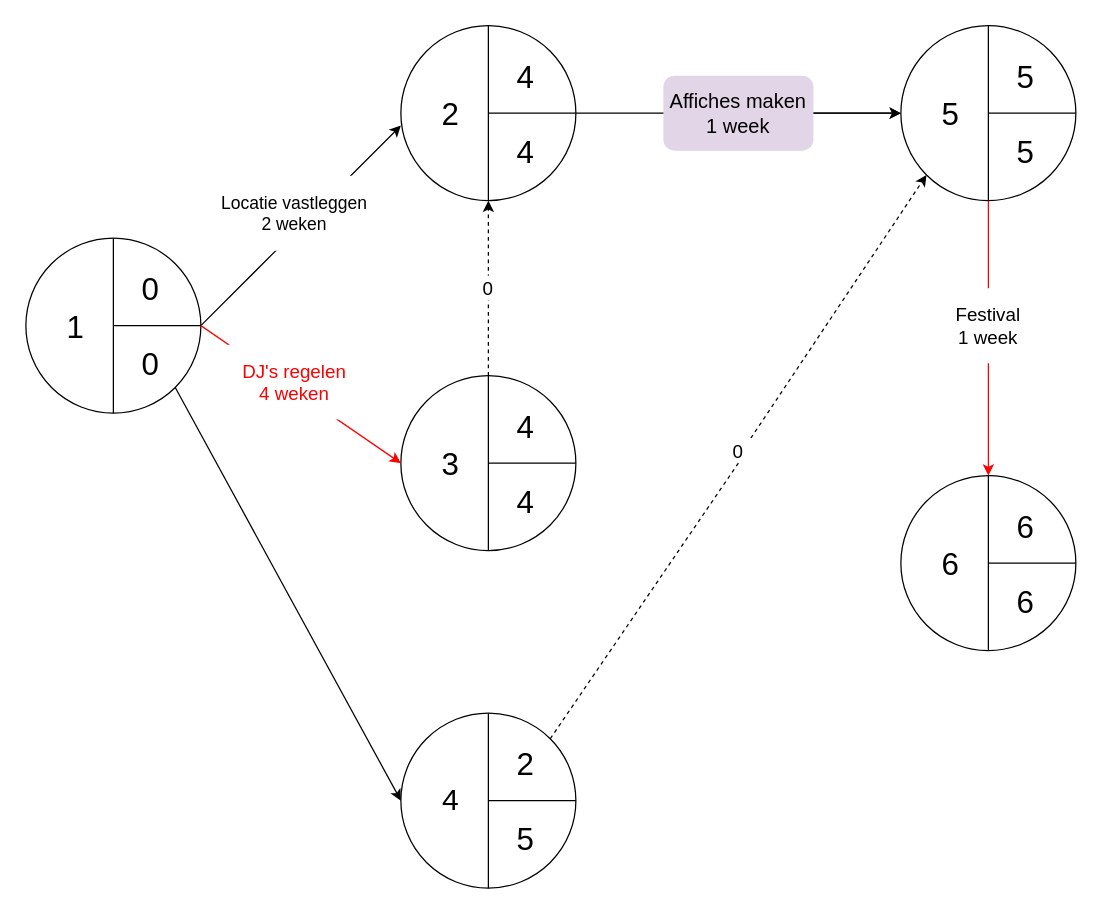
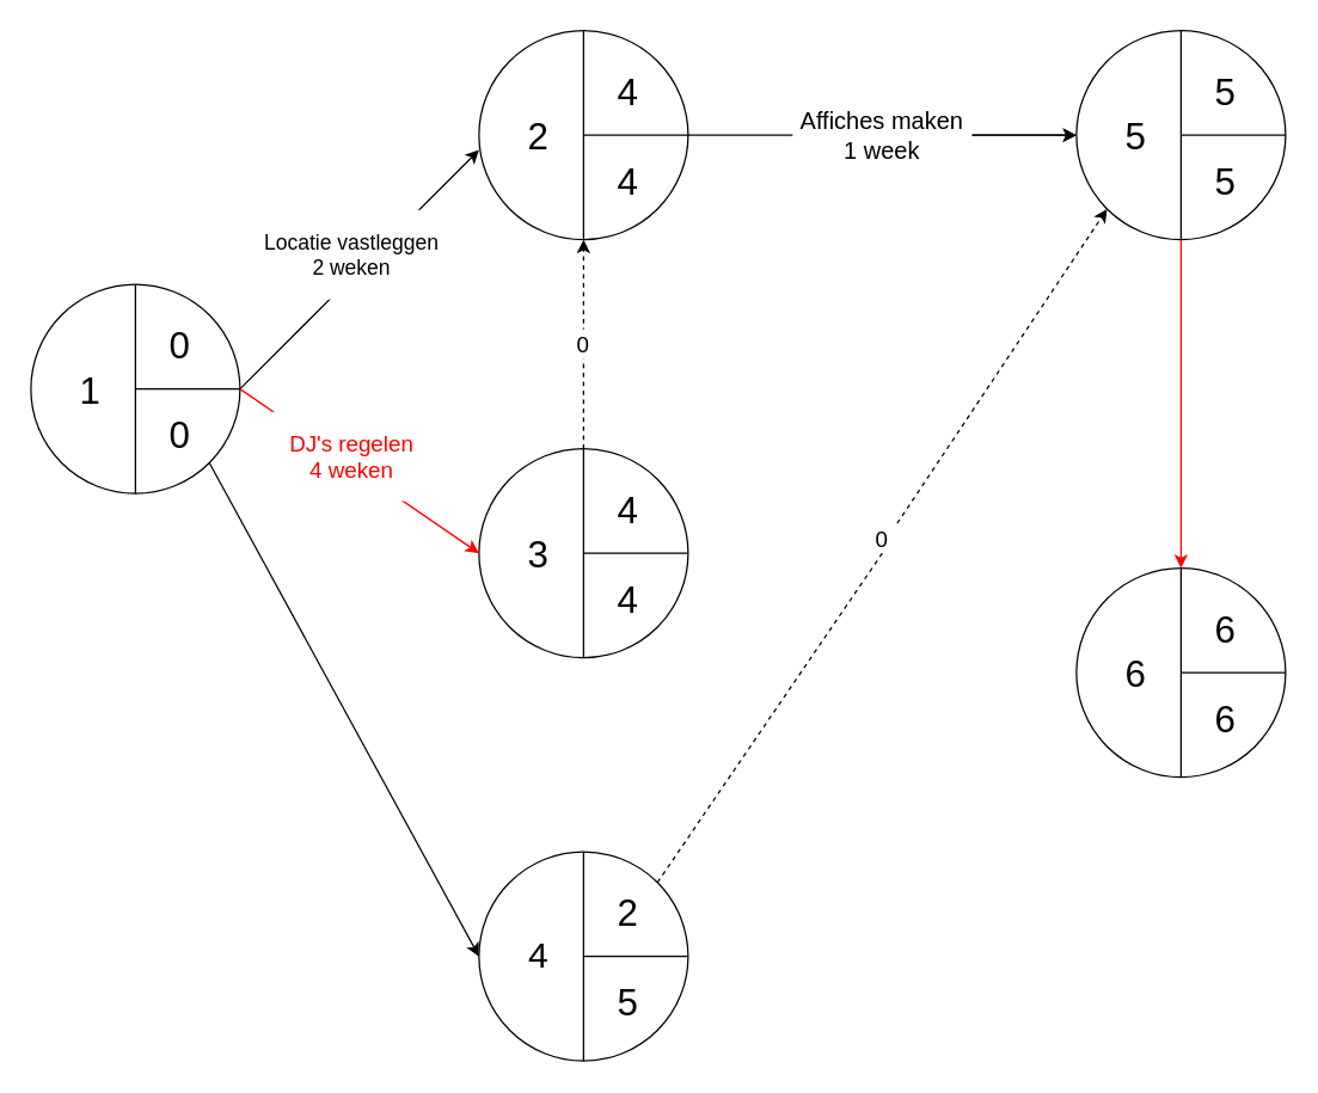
  <mxCell id="0" />
  <mxCell id="1" parent="0" />
  <mxCell id="2" value="" style="ellipse;whiteSpace=wrap;html=1;aspect=fixed;" vertex="1" parent="1"><mxGeometry x="20" y="190" width="140" height="140" as="geometry" /></mxCell>
  <mxCell id="3" value="" style="endArrow=none;html=1;exitX=0.5;exitY=1;exitDx=0;exitDy=0;" edge="1" parent="1" source="2"><mxGeometry width="50" height="50" relative="1" as="geometry"><mxPoint x="40" y="240" as="sourcePoint" /><mxPoint x="90" y="190" as="targetPoint" /><Array as="points" /></mxGeometry></mxCell>
  <mxCell id="4" value="" style="endArrow=none;html=1;entryX=1;entryY=0.5;entryDx=0;entryDy=0;" edge="1" parent="1" target="2"><mxGeometry width="50" height="50" relative="1" as="geometry"><mxPoint x="90" y="260" as="sourcePoint" /><mxPoint x="350" y="340" as="targetPoint" /><Array as="points" /></mxGeometry></mxCell>
  <mxCell id="5" value="&lt;font style=&quot;font-size: 25px&quot;&gt;1&lt;/font&gt;" style="text;html=1;strokeColor=none;fillColor=none;align=center;verticalAlign=middle;whiteSpace=wrap;rounded=0;" vertex="1" parent="1"><mxGeometry x="40" y="250" width="40" height="20" as="geometry" /></mxCell>
  <mxCell id="6" value="&lt;font style=&quot;font-size: 25px&quot;&gt;0&lt;/font&gt;" style="text;html=1;strokeColor=none;fillColor=none;align=center;verticalAlign=middle;whiteSpace=wrap;rounded=0;" vertex="1" parent="1"><mxGeometry x="100" y="220" width="40" height="20" as="geometry" /></mxCell>
  <mxCell id="7" value="&lt;font style=&quot;font-size: 25px&quot;&gt;0&lt;/font&gt;" style="text;html=1;strokeColor=none;fillColor=none;align=center;verticalAlign=middle;whiteSpace=wrap;rounded=0;" vertex="1" parent="1"><mxGeometry x="100" y="280" width="40" height="20" as="geometry" /></mxCell>
  <mxCell id="8" value="" style="endArrow=classic;html=1;exitX=1;exitY=0.5;exitDx=0;exitDy=0;" edge="1" parent="1" source="2"><mxGeometry width="50" height="50" relative="1" as="geometry"><mxPoint x="100" y="390" as="sourcePoint" /><mxPoint x="320" y="100" as="targetPoint" /></mxGeometry></mxCell>
  <mxCell id="9" value="" style="ellipse;whiteSpace=wrap;html=1;aspect=fixed;" vertex="1" parent="1"><mxGeometry x="320" y="20" width="140" height="140" as="geometry" /></mxCell>
  <mxCell id="10" value="" style="endArrow=none;html=1;exitX=0.5;exitY=1;exitDx=0;exitDy=0;" edge="1" source="9" parent="1"><mxGeometry width="50" height="50" relative="1" as="geometry"><mxPoint x="340" y="70" as="sourcePoint" /><mxPoint x="390" y="20" as="targetPoint" /><Array as="points" /></mxGeometry></mxCell>
  <mxCell id="11" value="" style="endArrow=none;html=1;entryX=1;entryY=0.5;entryDx=0;entryDy=0;" edge="1" target="9" parent="1"><mxGeometry width="50" height="50" relative="1" as="geometry"><mxPoint x="390" y="90" as="sourcePoint" /><mxPoint x="650" y="170" as="targetPoint" /><Array as="points" /></mxGeometry></mxCell>
  <mxCell id="12" value="&lt;font style=&quot;font-size: 25px&quot;&gt;2&lt;/font&gt;" style="text;html=1;strokeColor=none;fillColor=none;align=center;verticalAlign=middle;whiteSpace=wrap;rounded=0;" vertex="1" parent="1"><mxGeometry x="340" y="80" width="40" height="20" as="geometry" /></mxCell>
  <mxCell id="13" value="&lt;font style=&quot;font-size: 25px&quot;&gt;4&lt;/font&gt;" style="text;html=1;strokeColor=none;fillColor=none;align=center;verticalAlign=middle;whiteSpace=wrap;rounded=0;" vertex="1" parent="1"><mxGeometry x="400" y="50" width="40" height="20" as="geometry" /></mxCell>
  <mxCell id="14" value="&lt;font style=&quot;font-size: 25px&quot;&gt;4&lt;/font&gt;" style="text;html=1;strokeColor=none;fillColor=none;align=center;verticalAlign=middle;whiteSpace=wrap;rounded=0;" vertex="1" parent="1"><mxGeometry x="400" y="110" width="40" height="20" as="geometry" /></mxCell>
  <mxCell id="15" value="&lt;div style=&quot;font-size: 14px&quot;&gt;&lt;font style=&quot;font-size: 14px&quot;&gt;Locatie vastleggen&lt;/font&gt;&lt;/div&gt;&lt;div style=&quot;font-size: 14px&quot;&gt;&lt;font style=&quot;font-size: 14px&quot;&gt;2 weken&lt;/font&gt;&lt;br&gt;&lt;/div&gt;" style="rounded=1;whiteSpace=wrap;html=1;strokeColor=none;" vertex="1" parent="1"><mxGeometry x="175" y="140" width="120" height="60" as="geometry" /></mxCell>
  <mxCell id="16" value="" style="endArrow=classic;html=1;exitX=1;exitY=0.5;exitDx=0;exitDy=0;" edge="1" parent="1" source="24"><mxGeometry width="50" height="50" relative="1" as="geometry"><mxPoint x="650" y="20" as="sourcePoint" /><mxPoint x="720" y="90" as="targetPoint" /></mxGeometry></mxCell>
  <mxCell id="17" value="" style="ellipse;whiteSpace=wrap;html=1;aspect=fixed;" vertex="1" parent="1"><mxGeometry x="720" y="20" width="140" height="140" as="geometry" /></mxCell>
  <mxCell id="18" value="" style="endArrow=none;html=1;exitX=0.5;exitY=1;exitDx=0;exitDy=0;" edge="1" source="17" parent="1"><mxGeometry width="50" height="50" relative="1" as="geometry"><mxPoint x="740" y="70" as="sourcePoint" /><mxPoint x="790" y="20" as="targetPoint" /><Array as="points" /></mxGeometry></mxCell>
  <mxCell id="19" value="" style="endArrow=none;html=1;entryX=1;entryY=0.5;entryDx=0;entryDy=0;" edge="1" target="17" parent="1"><mxGeometry width="50" height="50" relative="1" as="geometry"><mxPoint x="790" y="90" as="sourcePoint" /><mxPoint x="1050" y="170" as="targetPoint" /><Array as="points" /></mxGeometry></mxCell>
  <mxCell id="20" value="&lt;font style=&quot;font-size: 25px&quot;&gt;5&lt;/font&gt;" style="text;html=1;strokeColor=none;fillColor=none;align=center;verticalAlign=middle;whiteSpace=wrap;rounded=0;" vertex="1" parent="1"><mxGeometry x="740" y="80" width="40" height="20" as="geometry" /></mxCell>
  <mxCell id="21" value="&lt;font style=&quot;font-size: 25px&quot;&gt;5&lt;/font&gt;" style="text;html=1;strokeColor=none;fillColor=none;align=center;verticalAlign=middle;whiteSpace=wrap;rounded=0;" vertex="1" parent="1"><mxGeometry x="800" y="50" width="40" height="20" as="geometry" /></mxCell>
  <mxCell id="22" value="&lt;font style=&quot;font-size: 25px&quot;&gt;5&lt;/font&gt;" style="text;html=1;strokeColor=none;fillColor=none;align=center;verticalAlign=middle;whiteSpace=wrap;rounded=0;" vertex="1" parent="1"><mxGeometry x="800" y="110" width="40" height="20" as="geometry" /></mxCell>
  <mxCell id="23" value="" style="endArrow=classic;html=1;exitX=1;exitY=0.5;exitDx=0;exitDy=0;entryX=0;entryY=0.5;entryDx=0;entryDy=0;" edge="1" parent="1" source="9" target="17"><mxGeometry width="50" height="50" relative="1" as="geometry"><mxPoint x="460" y="90" as="sourcePoint" /><mxPoint x="720" y="90" as="targetPoint" /></mxGeometry></mxCell>
- <mxCell id="24" value="&lt;div style=&quot;font-size: 16px&quot;&gt;&lt;font style=&quot;font-size: 16px&quot;&gt;Affiches maken&lt;/font&gt;&lt;/div&gt;&lt;div style=&quot;font-size: 16px&quot;&gt;&lt;font style=&quot;font-size: 16px&quot;&gt;1 week&lt;/font&gt;&lt;br&gt;&lt;/div&gt;" style="rounded=1;whiteSpace=wrap;html=1;strokeColor=none;fillColor=#e1d5e7;" vertex="1" parent="1"><mxGeometry x="530" y="60" width="120" height="60" as="geometry" /></mxCell>
+ <mxCell id="24" value="&lt;div style=&quot;font-size: 16px&quot;&gt;&lt;font style=&quot;font-size: 16px&quot;&gt;Affiches maken&lt;/font&gt;&lt;/div&gt;&lt;div style=&quot;font-size: 16px&quot;&gt;&lt;font style=&quot;font-size: 16px&quot;&gt;1 week&lt;/font&gt;&lt;br&gt;&lt;/div&gt;" style="rounded=1;whiteSpace=wrap;html=1;strokeColor=none;" vertex="1" parent="1"><mxGeometry x="530" y="60" width="120" height="60" as="geometry" /></mxCell>
  <mxCell id="25" value="" style="ellipse;whiteSpace=wrap;html=1;aspect=fixed;" vertex="1" parent="1"><mxGeometry x="320" y="300" width="140" height="140" as="geometry" /></mxCell>
  <mxCell id="26" value="" style="endArrow=none;html=1;exitX=0.5;exitY=1;exitDx=0;exitDy=0;" edge="1" source="25" parent="1"><mxGeometry width="50" height="50" relative="1" as="geometry"><mxPoint x="340" y="350" as="sourcePoint" /><mxPoint x="390" y="300" as="targetPoint" /><Array as="points" /></mxGeometry></mxCell>
  <mxCell id="27" value="" style="endArrow=none;html=1;entryX=1;entryY=0.5;entryDx=0;entryDy=0;" edge="1" target="25" parent="1"><mxGeometry width="50" height="50" relative="1" as="geometry"><mxPoint x="390" y="370" as="sourcePoint" /><mxPoint x="650" y="450" as="targetPoint" /><Array as="points" /></mxGeometry></mxCell>
  <mxCell id="28" value="&lt;font style=&quot;font-size: 25px&quot;&gt;3&lt;/font&gt;" style="text;html=1;strokeColor=none;fillColor=none;align=center;verticalAlign=middle;whiteSpace=wrap;rounded=0;" vertex="1" parent="1"><mxGeometry x="340" y="360" width="40" height="20" as="geometry" /></mxCell>
  <mxCell id="29" value="&lt;font style=&quot;font-size: 25px&quot;&gt;4&lt;/font&gt;" style="text;html=1;strokeColor=none;fillColor=none;align=center;verticalAlign=middle;whiteSpace=wrap;rounded=0;" vertex="1" parent="1"><mxGeometry x="400" y="390" width="40" height="20" as="geometry" /></mxCell>
  <mxCell id="30" value="&lt;font style=&quot;font-size: 25px&quot;&gt;4&lt;/font&gt;" style="text;html=1;strokeColor=none;fillColor=none;align=center;verticalAlign=middle;whiteSpace=wrap;rounded=0;" vertex="1" parent="1"><mxGeometry x="400" y="330" width="40" height="20" as="geometry" /></mxCell>
  <mxCell id="31" value="" style="endArrow=classic;html=1;exitX=1;exitY=0.5;exitDx=0;exitDy=0;entryX=0;entryY=0.5;entryDx=0;entryDy=0;fontColor=#FF0000;strokeColor=#FF0000;" edge="1" parent="1" source="2" target="25"><mxGeometry width="50" height="50" relative="1" as="geometry"><mxPoint x="460" y="290" as="sourcePoint" /><mxPoint x="510" y="240" as="targetPoint" /></mxGeometry></mxCell>
  <mxCell id="32" value="" style="endArrow=classic;html=1;dashed=1;entryX=0.5;entryY=1;entryDx=0;entryDy=0;exitX=0.5;exitY=0;exitDx=0;exitDy=0;" edge="1" parent="1" source="25" target="9"><mxGeometry width="50" height="50" relative="1" as="geometry"><mxPoint x="460" y="290" as="sourcePoint" /><mxPoint x="510" y="240" as="targetPoint" /></mxGeometry></mxCell>
  <mxCell id="33" value="&lt;font style=&quot;font-size: 15px&quot;&gt;0&lt;/font&gt;" style="text;html=1;strokeColor=none;align=center;verticalAlign=middle;whiteSpace=wrap;rounded=0;fillColor=#ffffff;" vertex="1" parent="1"><mxGeometry x="370" y="220" width="40" height="20" as="geometry" /></mxCell>
  <mxCell id="34" value="&lt;div style=&quot;font-size: 15px&quot;&gt;&lt;font style=&quot;font-size: 15px&quot;&gt;DJ's regelen&lt;/font&gt;&lt;/div&gt;&lt;div style=&quot;font-size: 15px&quot;&gt;&lt;font style=&quot;font-size: 15px&quot;&gt;4 weken&lt;/font&gt;&lt;br&gt;&lt;/div&gt;" style="rounded=1;whiteSpace=wrap;html=1;fillColor=#ffffff;strokeColor=none;fontColor=#FF0000;" vertex="1" parent="1"><mxGeometry x="175" y="275" width="120" height="60" as="geometry" /></mxCell>
  <mxCell id="35" value="" style="ellipse;whiteSpace=wrap;html=1;aspect=fixed;" vertex="1" parent="1"><mxGeometry x="320" y="570" width="140" height="140" as="geometry" /></mxCell>
  <mxCell id="36" value="" style="endArrow=none;html=1;exitX=0.5;exitY=1;exitDx=0;exitDy=0;" edge="1" source="35" parent="1"><mxGeometry width="50" height="50" relative="1" as="geometry"><mxPoint x="340" y="620" as="sourcePoint" /><mxPoint x="390" y="570" as="targetPoint" /><Array as="points" /></mxGeometry></mxCell>
  <mxCell id="37" value="" style="endArrow=none;html=1;entryX=1;entryY=0.5;entryDx=0;entryDy=0;" edge="1" target="35" parent="1"><mxGeometry width="50" height="50" relative="1" as="geometry"><mxPoint x="390" y="640" as="sourcePoint" /><mxPoint x="650" y="720" as="targetPoint" /><Array as="points" /></mxGeometry></mxCell>
  <mxCell id="38" value="&lt;font style=&quot;font-size: 24px&quot;&gt;4&lt;/font&gt;" style="text;html=1;strokeColor=none;fillColor=none;align=center;verticalAlign=middle;whiteSpace=wrap;rounded=0;" vertex="1" parent="1"><mxGeometry x="340" y="630" width="40" height="20" as="geometry" /></mxCell>
  <mxCell id="39" value="&lt;font style=&quot;font-size: 25px&quot;&gt;2&lt;/font&gt;" style="text;html=1;strokeColor=none;fillColor=none;align=center;verticalAlign=middle;whiteSpace=wrap;rounded=0;" vertex="1" parent="1"><mxGeometry x="400" y="600" width="40" height="20" as="geometry" /></mxCell>
  <mxCell id="40" value="&lt;font style=&quot;font-size: 25px&quot;&gt;5&lt;/font&gt;" style="text;html=1;strokeColor=none;fillColor=none;align=center;verticalAlign=middle;whiteSpace=wrap;rounded=0;" vertex="1" parent="1"><mxGeometry x="400" y="660" width="40" height="20" as="geometry" /></mxCell>
  <mxCell id="41" value="" style="endArrow=classic;html=1;fontColor=#000000;exitX=1;exitY=1;exitDx=0;exitDy=0;entryX=0;entryY=0.5;entryDx=0;entryDy=0;" edge="1" parent="1" source="2" target="35"><mxGeometry width="50" height="50" relative="1" as="geometry"><mxPoint x="460" y="440" as="sourcePoint" /><mxPoint x="510" y="390" as="targetPoint" /></mxGeometry></mxCell>
  <mxCell id="42" value="" style="ellipse;whiteSpace=wrap;html=1;aspect=fixed;" vertex="1" parent="1"><mxGeometry x="720" y="380" width="140" height="140" as="geometry" /></mxCell>
  <mxCell id="43" value="" style="endArrow=none;html=1;exitX=0.5;exitY=1;exitDx=0;exitDy=0;" edge="1" source="42" parent="1"><mxGeometry width="50" height="50" relative="1" as="geometry"><mxPoint x="740" y="430" as="sourcePoint" /><mxPoint x="790" y="380" as="targetPoint" /><Array as="points" /></mxGeometry></mxCell>
  <mxCell id="44" value="" style="endArrow=none;html=1;entryX=1;entryY=0.5;entryDx=0;entryDy=0;" edge="1" target="42" parent="1"><mxGeometry width="50" height="50" relative="1" as="geometry"><mxPoint x="790" y="450" as="sourcePoint" /><mxPoint x="1050" y="530" as="targetPoint" /><Array as="points" /></mxGeometry></mxCell>
  <mxCell id="45" value="&lt;font style=&quot;font-size: 25px&quot;&gt;6&lt;/font&gt;" style="text;html=1;strokeColor=none;fillColor=none;align=center;verticalAlign=middle;whiteSpace=wrap;rounded=0;" vertex="1" parent="1"><mxGeometry x="740" y="440" width="40" height="20" as="geometry" /></mxCell>
  <mxCell id="46" value="&lt;font style=&quot;font-size: 25px&quot;&gt;6&lt;/font&gt;" style="text;html=1;strokeColor=none;fillColor=none;align=center;verticalAlign=middle;whiteSpace=wrap;rounded=0;" vertex="1" parent="1"><mxGeometry x="800" y="410" width="40" height="20" as="geometry" /></mxCell>
  <mxCell id="47" value="&lt;font style=&quot;font-size: 25px&quot;&gt;6&lt;/font&gt;" style="text;html=1;strokeColor=none;fillColor=none;align=center;verticalAlign=middle;whiteSpace=wrap;rounded=0;" vertex="1" parent="1"><mxGeometry x="800" y="470" width="40" height="20" as="geometry" /></mxCell>
  <mxCell id="48" value="" style="endArrow=classic;html=1;fontColor=#000000;exitX=0.5;exitY=1;exitDx=0;exitDy=0;strokeColor=#FF0000;" edge="1" parent="1" source="17"><mxGeometry width="50" height="50" relative="1" as="geometry"><mxPoint x="530" y="440" as="sourcePoint" /><mxPoint x="790" y="380" as="targetPoint" /></mxGeometry></mxCell>
- <mxCell id="49" value="&lt;div style=&quot;font-size: 15px&quot;&gt;&lt;font style=&quot;font-size: 15px&quot;&gt;Festival&lt;/font&gt;&lt;/div&gt;&lt;div style=&quot;font-size: 15px&quot;&gt;&lt;font style=&quot;font-size: 15px&quot;&gt;1 week&lt;/font&gt;&lt;/div&gt;" style="rounded=1;whiteSpace=wrap;html=1;fillColor=#ffffff;fontColor=#000000;strokeColor=none;" vertex="1" parent="1"><mxGeometry x="730" y="230" width="120" height="60" as="geometry" /></mxCell>
  <mxCell id="50" value="" style="endArrow=classic;html=1;fontColor=#000000;exitX=0.75;exitY=0;exitDx=0;exitDy=0;entryX=0;entryY=1;entryDx=0;entryDy=0;dashed=1;labelBackgroundColor=#ffffff;" edge="1" parent="1" source="51" target="17"><mxGeometry width="50" height="50" relative="1" as="geometry"><mxPoint x="439.497" y="590.503" as="sourcePoint" /><mxPoint x="740.503" y="139.497" as="targetPoint" /></mxGeometry></mxCell>
  <mxCell id="51" value="&lt;font style=&quot;font-size: 15px&quot;&gt;0&lt;/font&gt;" style="text;html=1;strokeColor=none;align=center;verticalAlign=middle;whiteSpace=wrap;rounded=0;fillColor=#ffffff;" vertex="1" parent="1"><mxGeometry x="570" y="350" width="40" height="20" as="geometry" /></mxCell>
  <mxCell id="52" value="" style="endArrow=none;html=1;fontColor=#000000;exitX=1;exitY=0;exitDx=0;exitDy=0;entryX=0.5;entryY=1;entryDx=0;entryDy=0;dashed=1;labelBackgroundColor=#ffffff;endFill=0;" edge="1" parent="1" source="35" target="51"><mxGeometry width="50" height="50" relative="1" as="geometry"><mxPoint x="439.497" y="590.503" as="sourcePoint" /><mxPoint x="740.503" y="139.497" as="targetPoint" /></mxGeometry></mxCell>
